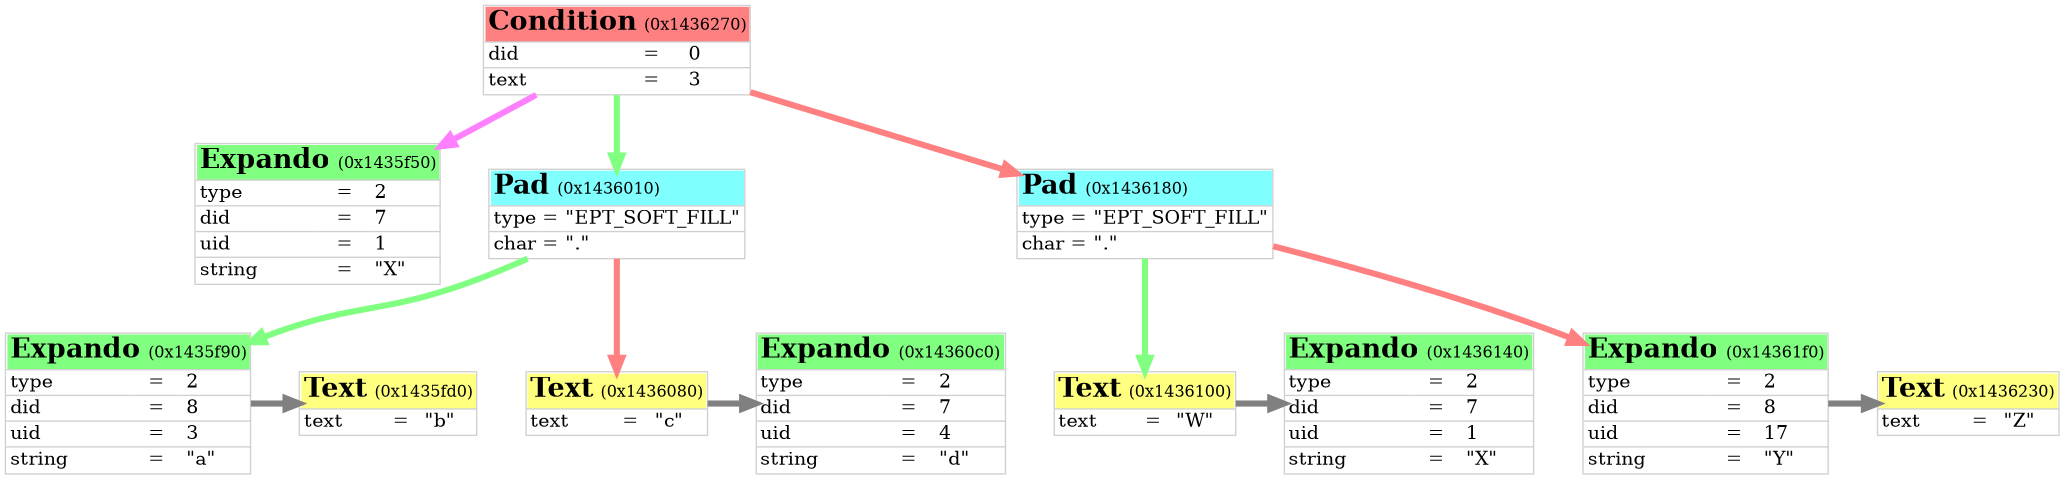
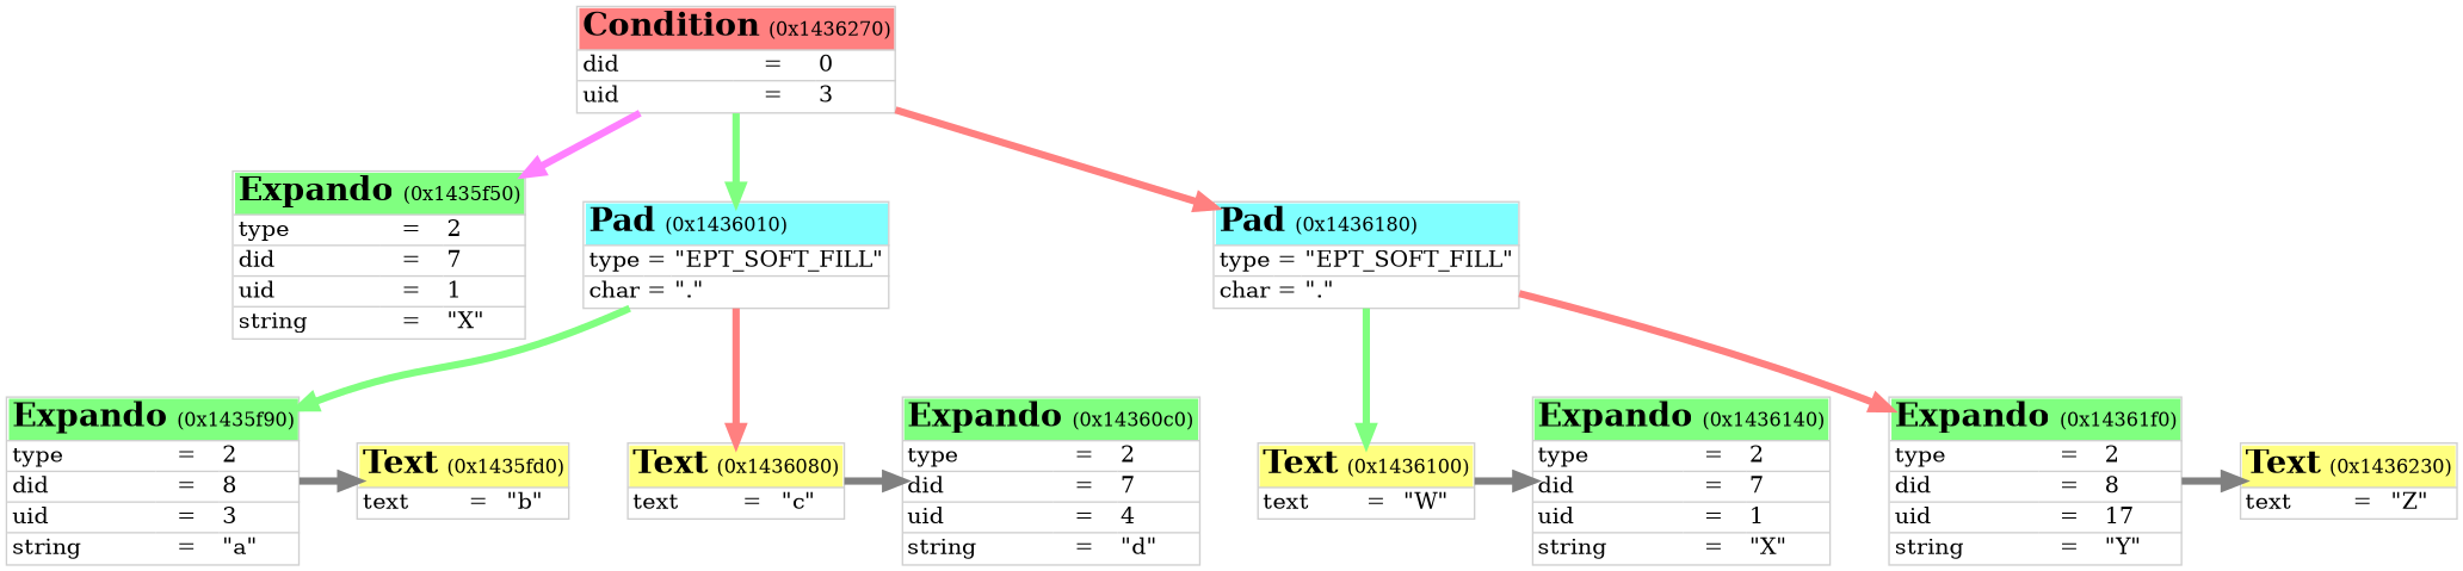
  digraph {
    nodesep=0.5
    rankdir=TB
    ranksep=0.5
    node [shape=plain]
    edge [arrowsize=1.0 color="#808080" penwidth=4.5]
    n1 [label=<<table cellspacing="0" border="1" rows="*" color="#d0d0d0"> 		<tr> 			<td border="0" align="left" bgcolor="#80ff80" port="top" colspan="3"><font color="#000000" point-size="20"><b>Expando</b></font> <font point-size="12">(0x1435f50)</font></td> 		</tr> 		<tr> 			<td border="0" align="left">type</td> 			<td border="0">=</td> 			<td border="0" align="left">2</td> 		</tr> 		<tr> 			<td border="0" align="left">did</td> 			<td border="0">=</td> 			<td border="0" align="left">7</td> 		</tr> 		<tr> 			<td border="0" align="left">uid</td> 			<td border="0">=</td> 			<td border="0" align="left">1</td> 		</tr> 		<tr> 			<td border="0" align="left">string</td> 			<td border="0">=</td> 			<td border="0" align="left">"X"</td> 		</tr> 		</table>>]
    n2 [label=<<table cellspacing="0" border="1" rows="*" color="#d0d0d0"> 		<tr> 			<td border="0" align="left" bgcolor="#80ff80" port="top" colspan="3"><font color="#000000" point-size="20"><b>Expando</b></font> <font point-size="12">(0x1435f90)</font></td> 		</tr> 		<tr> 			<td border="0" align="left">type</td> 			<td border="0">=</td> 			<td border="0" align="left">2</td> 		</tr> 		<tr> 			<td border="0" align="left">did</td> 			<td border="0">=</td> 			<td border="0" align="left">8</td> 		</tr> 		<tr> 			<td border="0" align="left">uid</td> 			<td border="0">=</td> 			<td border="0" align="left">3</td> 		</tr> 		<tr> 			<td border="0" align="left">string</td> 			<td border="0">=</td> 			<td border="0" align="left">"a"</td> 		</tr> 		</table>>]
    n3 [label=<<table cellspacing="0" border="1" rows="*" color="#d0d0d0"> 		<tr> 			<td border="0" align="left" bgcolor="#ffff80" port="top" colspan="3"><font color="#000000" point-size="20"><b>Text</b></font> <font point-size="12">(0x1435fd0)</font></td> 		</tr> 		<tr> 			<td border="0" align="left">text</td> 			<td border="0">=</td> 			<td border="0" align="left">"b"</td> 		</tr> 		</table>>]
    n4 [label=<<table cellspacing="0" border="1" rows="*" color="#d0d0d0"> 		<tr> 			<td border="0" align="left" bgcolor="#ffff80" port="top" colspan="3"><font color="#000000" point-size="20"><b>Text</b></font> <font point-size="12">(0x1436080)</font></td> 		</tr> 		<tr> 			<td border="0" align="left">text</td> 			<td border="0">=</td> 			<td border="0" align="left">"c"</td> 		</tr> 		</table>>]
    n5 [label=<<table cellspacing="0" border="1" rows="*" color="#d0d0d0"> 		<tr> 			<td border="0" align="left" bgcolor="#80ff80" port="top" colspan="3"><font color="#000000" point-size="20"><b>Expando</b></font> <font point-size="12">(0x14360c0)</font></td> 		</tr> 		<tr> 			<td border="0" align="left">type</td> 			<td border="0">=</td> 			<td border="0" align="left">2</td> 		</tr> 		<tr> 			<td border="0" align="left">did</td> 			<td border="0">=</td> 			<td border="0" align="left">7</td> 		</tr> 		<tr> 			<td border="0" align="left">uid</td> 			<td border="0">=</td> 			<td border="0" align="left">4</td> 		</tr> 		<tr> 			<td border="0" align="left">string</td> 			<td border="0">=</td> 			<td border="0" align="left">"d"</td> 		</tr> 		</table>>]
    n6 [label=<<table cellspacing="0" border="1" rows="*" color="#d0d0d0"> 		<tr> 			<td border="0" align="left" bgcolor="#80ffff" port="top" colspan="3"><font color="#000000" point-size="20"><b>Pad</b></font> <font point-size="12">(0x1436010)</font></td> 		</tr> 		<tr> 			<td border="0" align="left">type</td> 			<td border="0">=</td> 			<td border="0" align="left">"EPT_SOFT_FILL"</td> 		</tr> 		<tr> 			<td border="0" align="left">char</td> 			<td border="0">=</td> 			<td border="0" align="left">"."</td> 		</tr> 		</table>>]
    n7 [label=<<table cellspacing="0" border="1" rows="*" color="#d0d0d0"> 		<tr> 			<td border="0" align="left" bgcolor="#ffff80" port="top" colspan="3"><font color="#000000" point-size="20"><b>Text</b></font> <font point-size="12">(0x1436100)</font></td> 		</tr> 		<tr> 			<td border="0" align="left">text</td> 			<td border="0">=</td> 			<td border="0" align="left">"W"</td> 		</tr> 		</table>>]
    n8 [label=<<table cellspacing="0" border="1" rows="*" color="#d0d0d0"> 		<tr> 			<td border="0" align="left" bgcolor="#80ff80" port="top" colspan="3"><font color="#000000" point-size="20"><b>Expando</b></font> <font point-size="12">(0x1436140)</font></td> 		</tr> 		<tr> 			<td border="0" align="left">type</td> 			<td border="0">=</td> 			<td border="0" align="left">2</td> 		</tr> 		<tr> 			<td border="0" align="left">did</td> 			<td border="0">=</td> 			<td border="0" align="left">7</td> 		</tr> 		<tr> 			<td border="0" align="left">uid</td> 			<td border="0">=</td> 			<td border="0" align="left">1</td> 		</tr> 		<tr> 			<td border="0" align="left">string</td> 			<td border="0">=</td> 			<td border="0" align="left">"X"</td> 		</tr> 		</table>>]
    n9 [label=<<table cellspacing="0" border="1" rows="*" color="#d0d0d0"> 		<tr> 			<td border="0" align="left" bgcolor="#80ff80" port="top" colspan="3"><font color="#000000" point-size="20"><b>Expando</b></font> <font point-size="12">(0x14361f0)</font></td> 		</tr> 		<tr> 			<td border="0" align="left">type</td> 			<td border="0">=</td> 			<td border="0" align="left">2</td> 		</tr> 		<tr> 			<td border="0" align="left">did</td> 			<td border="0">=</td> 			<td border="0" align="left">8</td> 		</tr> 		<tr> 			<td border="0" align="left">uid</td> 			<td border="0">=</td> 			<td border="0" align="left">17</td> 		</tr> 		<tr> 			<td border="0" align="left">string</td> 			<td border="0">=</td> 			<td border="0" align="left">"Y"</td> 		</tr> 		</table>>]
    n10 [label=<<table cellspacing="0" border="1" rows="*" color="#d0d0d0"> 		<tr> 			<td border="0" align="left" bgcolor="#ffff80" port="top" colspan="3"><font color="#000000" point-size="20"><b>Text</b></font> <font point-size="12">(0x1436230)</font></td> 		</tr> 		<tr> 			<td border="0" align="left">text</td> 			<td border="0">=</td> 			<td border="0" align="left">"Z"</td> 		</tr> 		</table>>]
    n11 [label=<<table cellspacing="0" border="1" rows="*" color="#d0d0d0"> 		<tr> 			<td border="0" align="left" bgcolor="#80ffff" port="top" colspan="3"><font color="#000000" point-size="20"><b>Pad</b></font> <font point-size="12">(0x1436180)</font></td> 		</tr> 		<tr> 			<td border="0" align="left">type</td> 			<td border="0">=</td> 			<td border="0" align="left">"EPT_SOFT_FILL"</td> 		</tr> 		<tr> 			<td border="0" align="left">char</td> 			<td border="0">=</td> 			<td border="0" align="left">"."</td> 		</tr> 		</table>>]
-   n12 [label=<<table cellspacing="0" border="1" rows="*" color="#d0d0d0"> 		<tr> 			<td border="0" align="left" bgcolor="#ff8080" port="top" colspan="3"><font color="#000000" point-size="20"><b>Condition</b></font> <font point-size="12">(0x1436270)</font></td> 		</tr> 		<tr> 			<td border="0" align="left">did</td> 			<td border="0">=</td> 			<td border="0" align="left">0</td> 		</tr> 		<tr> 			<td border="0" align="left">text</td> 			<td border="0">=</td> 			<td border="0" align="left">3</td> 		</tr> 		</table>>]
+   n12 [label=<<table cellspacing="0" border="1" rows="*" color="#d0d0d0"> 		<tr> 			<td border="0" align="left" bgcolor="#ff8080" port="top" colspan="3"><font color="#000000" point-size="20"><b>Condition</b></font> <font point-size="12">(0x1436270)</font></td> 		</tr> 		<tr> 			<td border="0" align="left">did</td> 			<td border="0">=</td> 			<td border="0" align="left">0</td> 		</tr> 		<tr> 			<td border="0" align="left">uid</td> 			<td border="0">=</td> 			<td border="0" align="left">3</td> 		</tr> 		</table>>]
    subgraph sub_1 {
      rank=same
      n1
    }
    subgraph sub_2 {
      rank=same
      n2
      n3
    }
    subgraph sub_3 {
      rank=same
      n4
      n5
    }
    subgraph sub_4 {
      rank=same
      n6
    }
    subgraph sub_5 {
      rank=same
      n7
      n8
    }
    subgraph sub_6 {
      rank=same
      n9
      n10
    }
    subgraph sub_7 {
      rank=same
      n11
    }
    subgraph sub_8 {
      rank=same
      n12
    }
    n2 -> n3
    n4 -> n5
    n6 -> n2 [color="#80ff80"]
    n6 -> n4 [color="#ff8080"]
    n7 -> n8
    n9 -> n10
    n11 -> n7 [color="#80ff80"]
    n11 -> n9 [color="#ff8080"]
    n12 -> n1 [color="#ff80ff"]
    n12 -> n6 [color="#80ff80"]
    n12 -> n11 [color="#ff8080"]
  }
